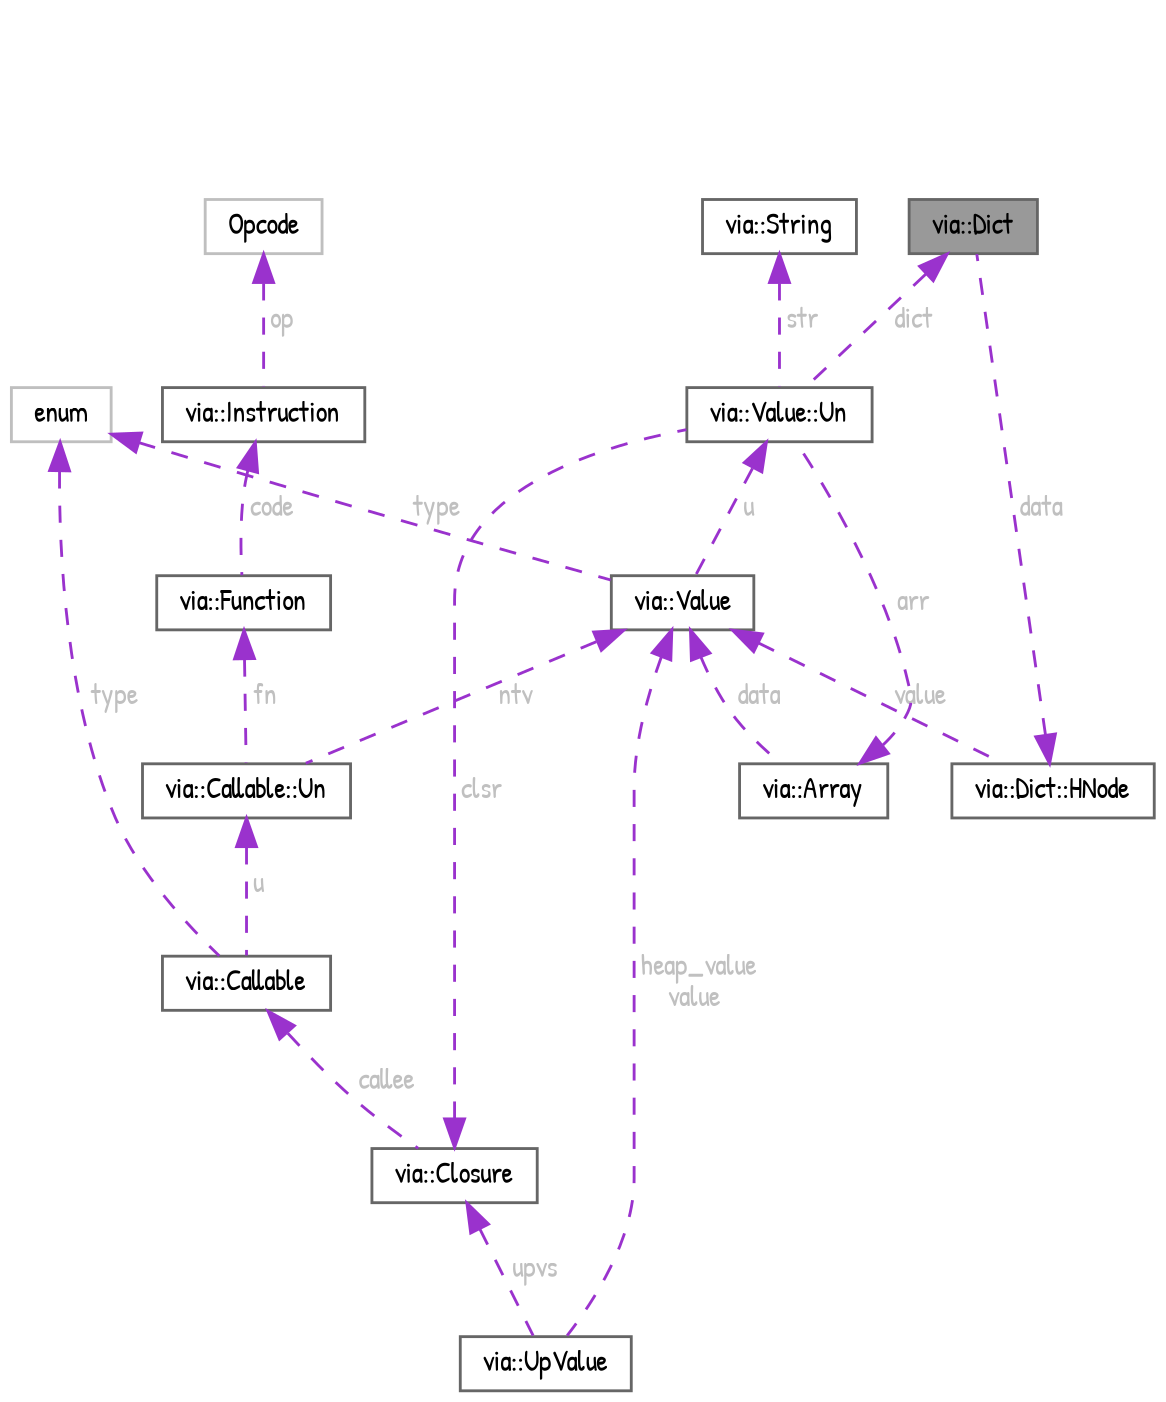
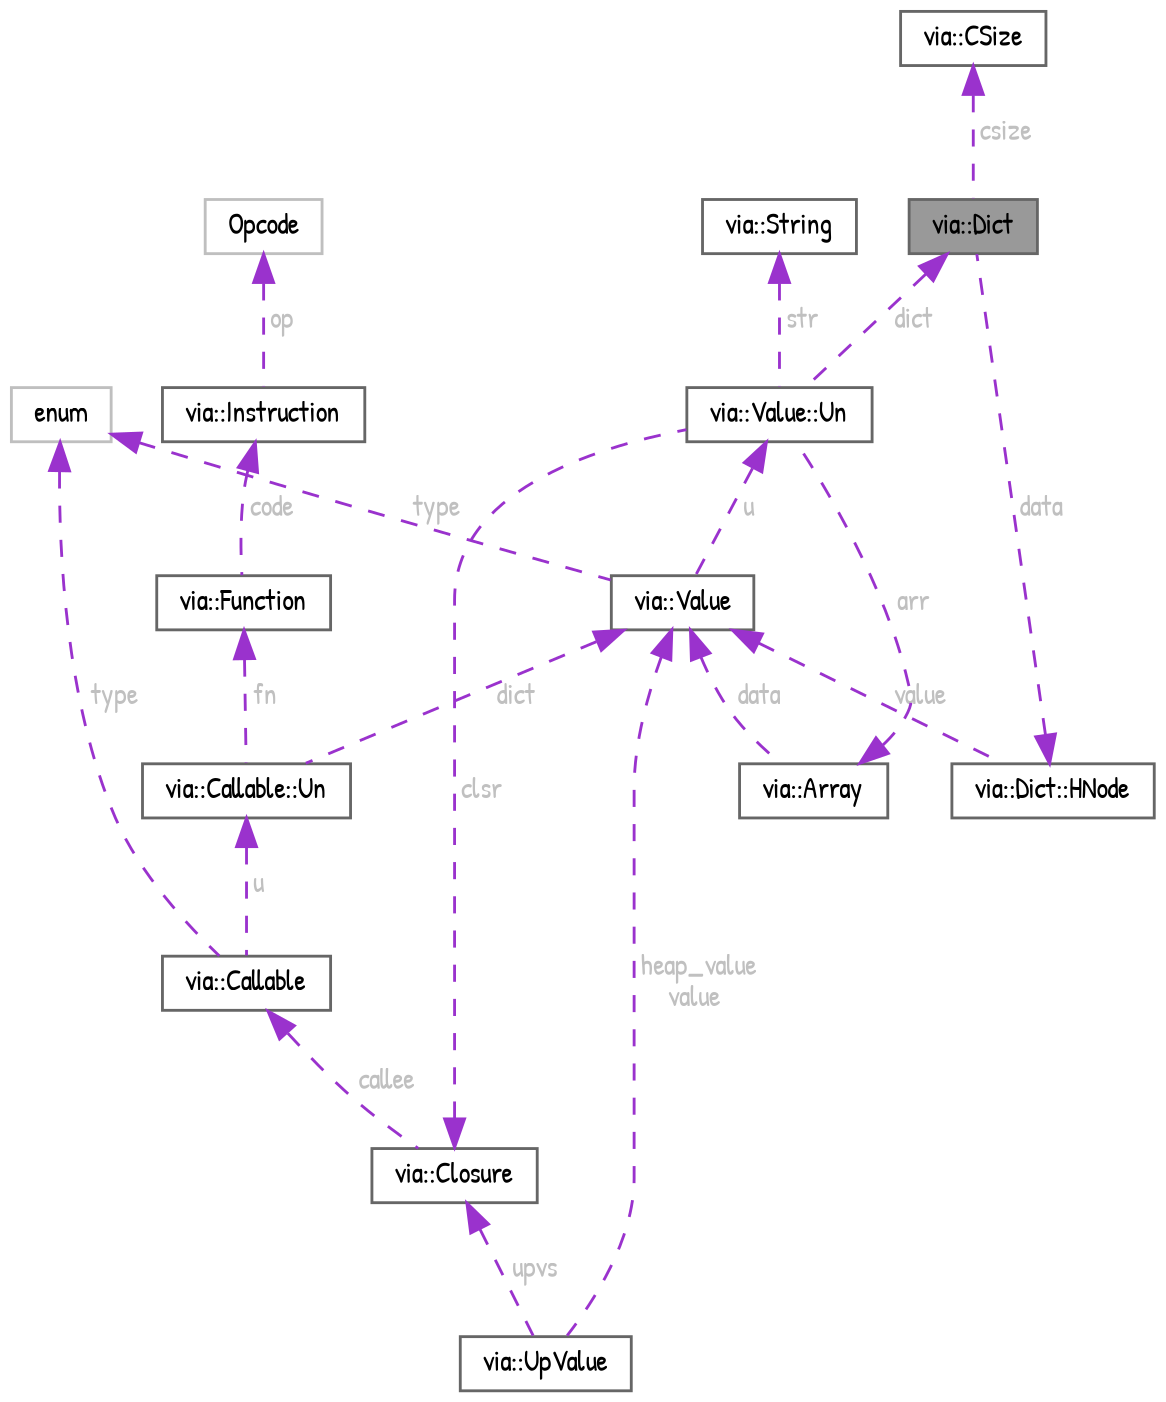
  digraph {
    fontname="Patrick Hand"
    node [color=gray40 fillcolor=white fontname="Patrick Hand" fontsize=10 shape=box style=filled]
    edge [color=darkorchid3 dir=back fontcolor=grey fontname="Patrick Hand" fontsize=10 labelfontname=Helvetica labelfontsize=10 style=dashed]
    n1 [fillcolor=grey60 fontcolor=black height=0.2 label="via::Dict" width=0.4]
    n2 [height=0.2 label="via::Value::Un" width=0.4]
    n3 [height=0.2 label="via::Value" width=0.4]
    n4 [height=0.2 label="via::Dict::HNode" width=0.4]
    n5 [height=0.2 label="via::Array" width=0.4]
    n6 [height=0.2 label="via::Callable::Un" width=0.4]
    n7 [height=0.2 label="via::UpValue" width=0.4]
    n8 [height=0.2 label="via::Callable" width=0.4]
    n9 [color=grey75 height=0.2 label=enum width=0.4]
    n10 [height=0.2 label="via::Closure" width=0.4]
    n11 [height=0.2 label="via::String" width=0.4]
+   n12 [height=0.2 label="via::CSize" width=0.4]
    n13 [height=0.2 label="via::Function" width=0.4]
    n14 [height=0.2 label="via::Instruction" width=0.4]
    n15 [color=grey75 height=0.2 label=Opcode width=0.4]
    n1 -> n2 [label=" dict"]
    n2 -> n3 [label=" u"]
    n3 -> n4 [label=" value"]
    n3 -> n5 [label=" data"]
-   n3 -> n6 [label=" ntv"]
+   n3 -> n6 [label=" dict"]
    n3 -> n7 [label=" heap_value\nvalue"]
    n4 -> n1 [label=" data"]
    n5 -> n2 [label=" arr"]
    n6 -> n8 [label=" u"]
    n8 -> n10 [label=" callee"]
    n9 -> n3 [label=" type"]
    n9 -> n8 [label=" type"]
    n10 -> n2 [label=" clsr"]
    n10 -> n7 [label=" upvs"]
    n11 -> n2 [label=" str"]
+   n12 -> n1 [label=" csize"]
    n13 -> n6 [label=" fn"]
    n14 -> n13 [label=" code"]
    n15 -> n14 [label=" op"]
  }
